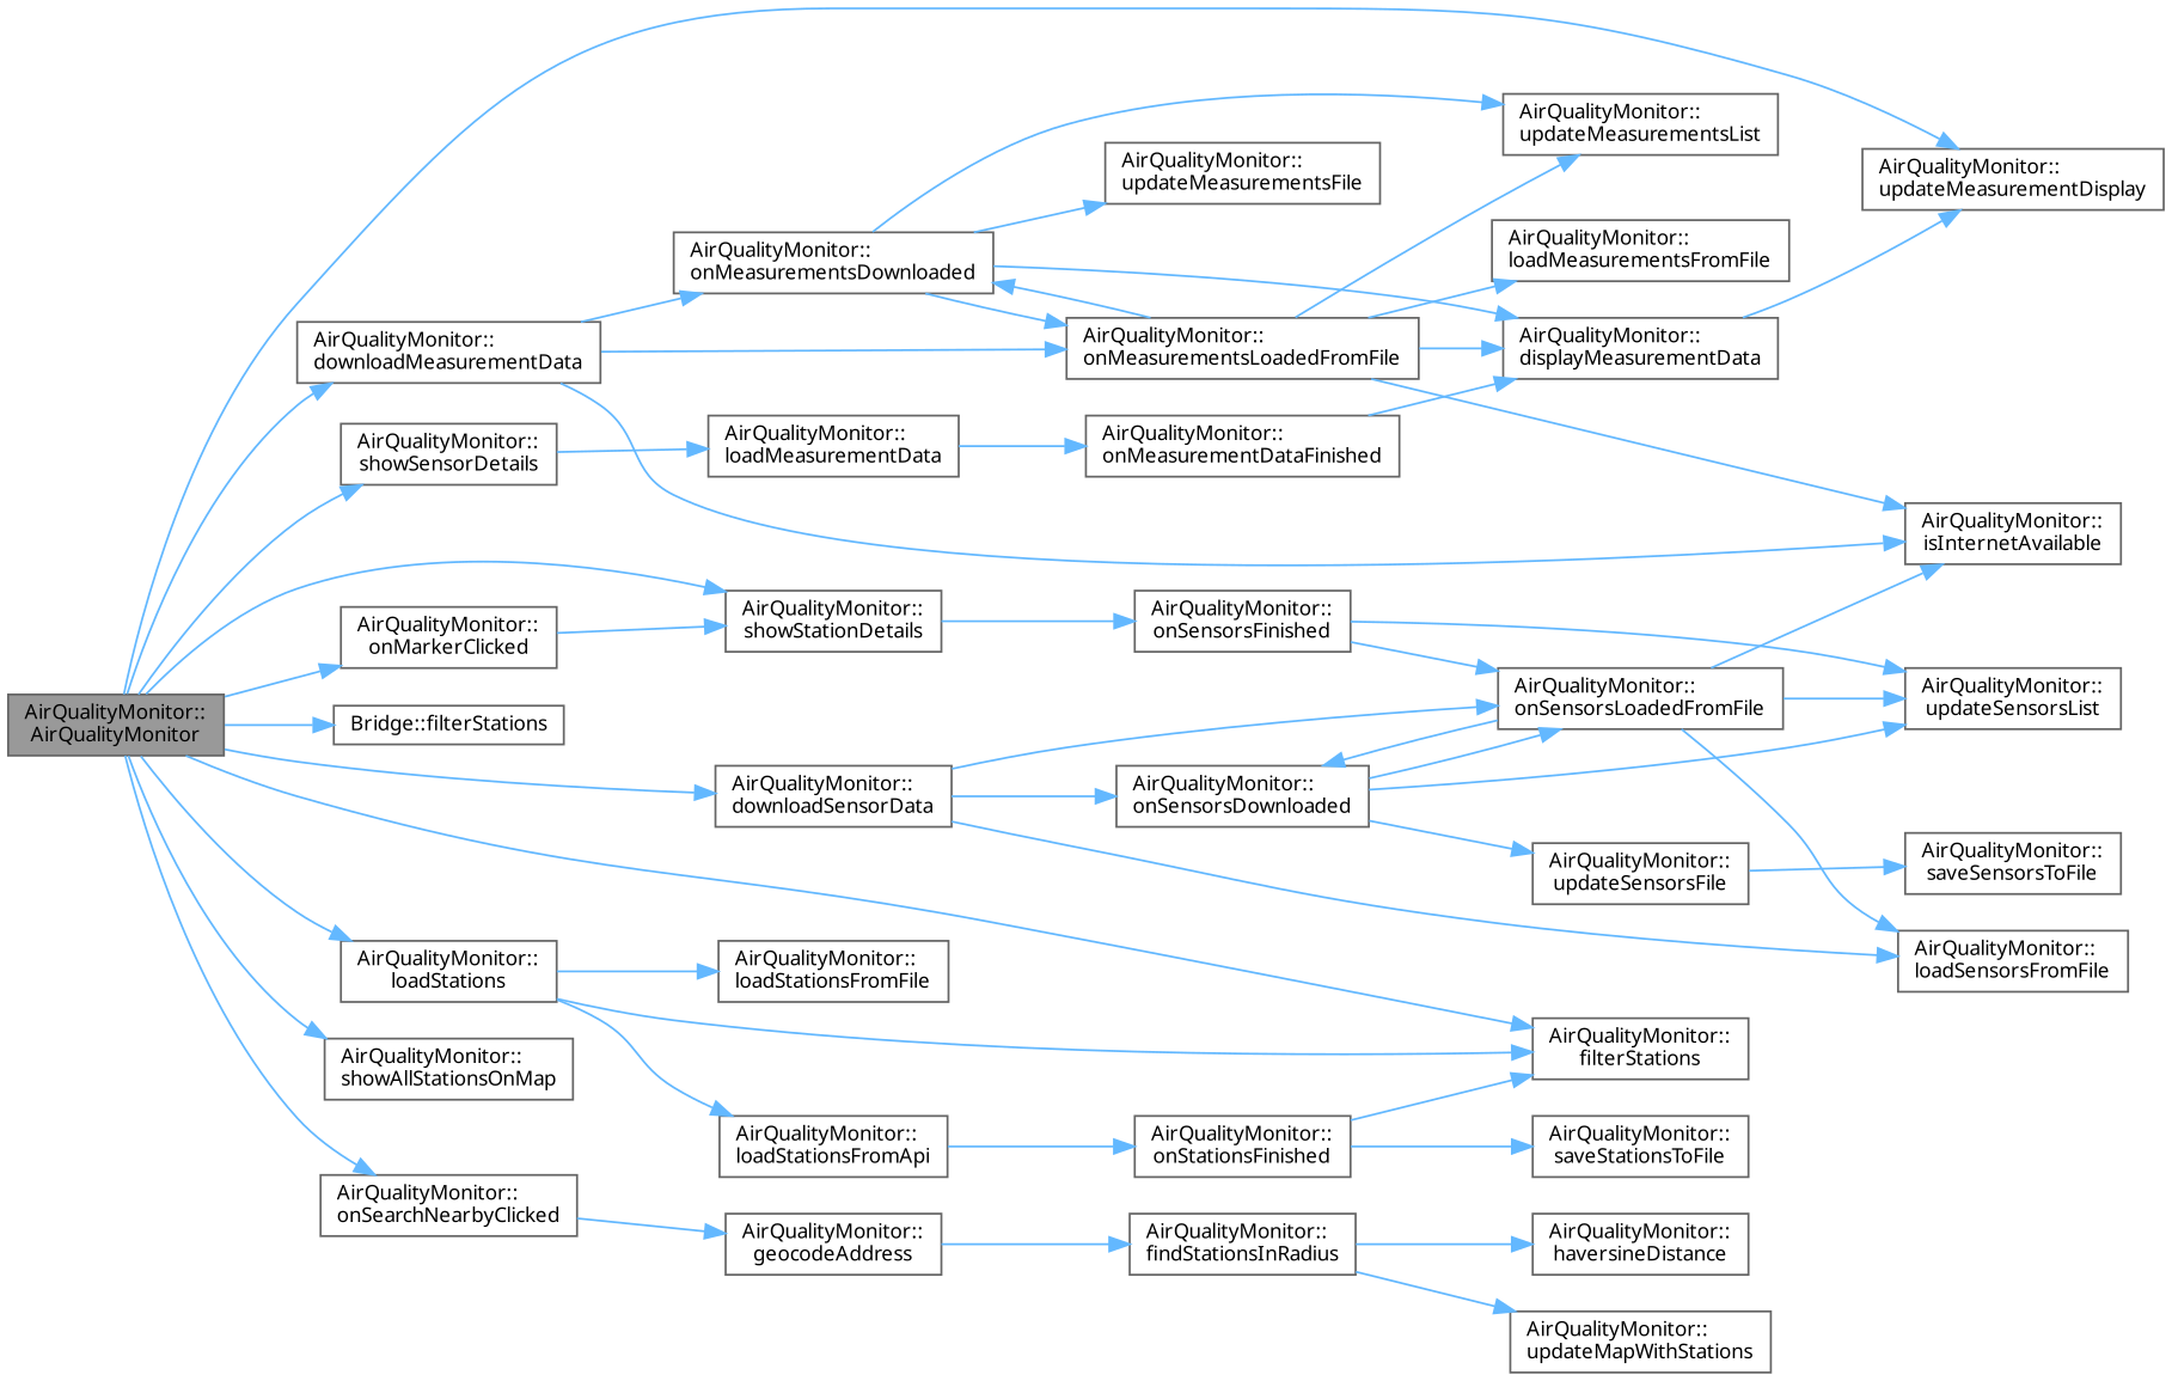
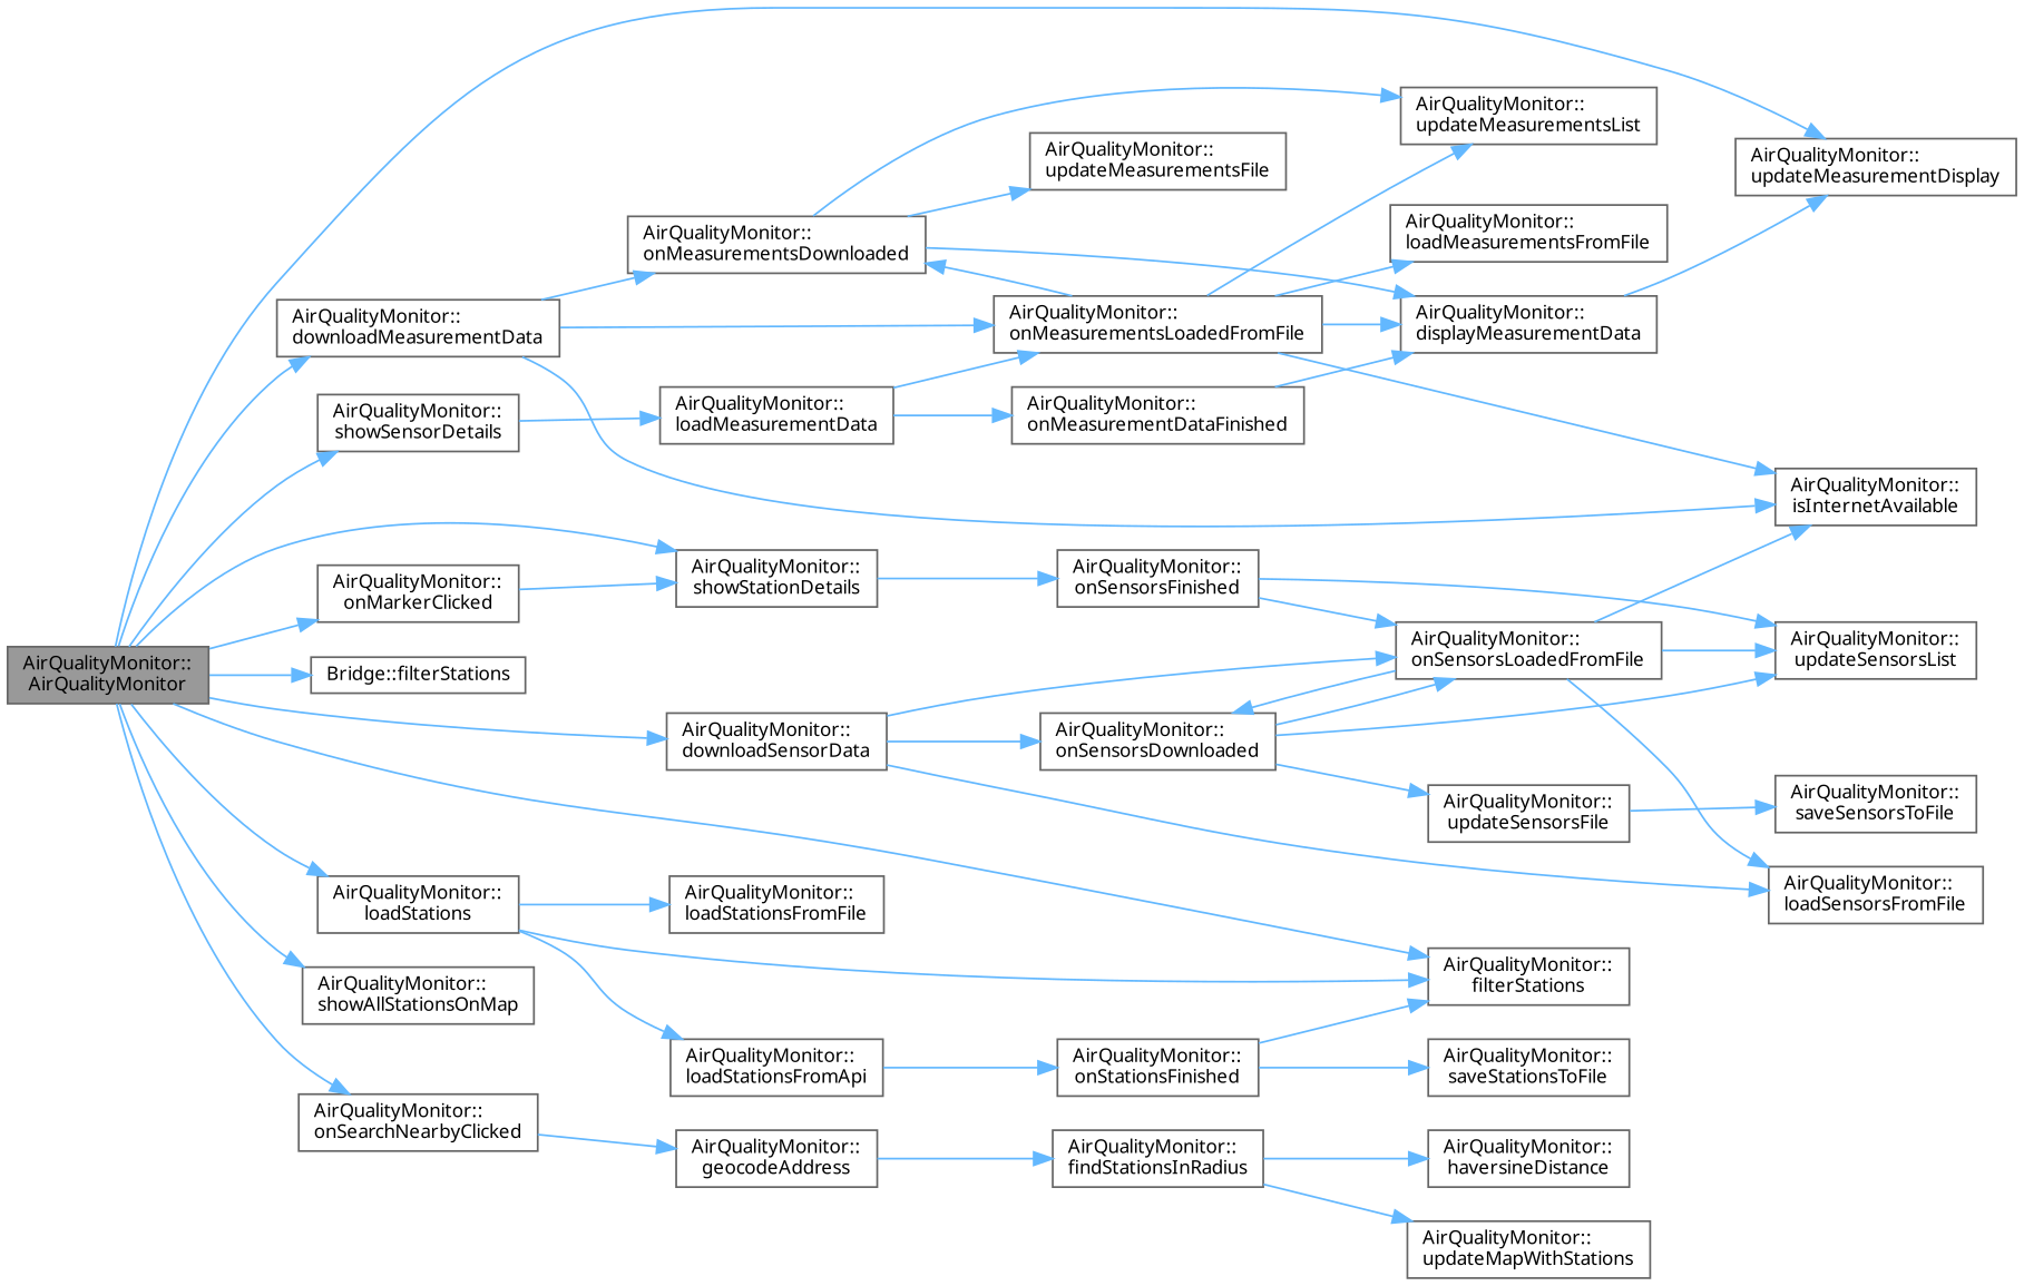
  digraph {
    fontname="Noto Sans"
    rankdir=LR
    node [color=grey40 fillcolor=white fontname="Noto Sans" fontsize=10 shape=box style=filled]
    edge [color=steelblue1 fontname="Noto Sans" fontsize=10 labelfontname=Helvetica labelfontsize=10 style=solid]
    n1 [color=gray40 fillcolor=grey60 fontcolor=black height=0.2 label="AirQualityMonitor::\lAirQualityMonitor" width=0.4]
    n2 [height=0.2 label="AirQualityMonitor::\ldownloadMeasurementData" width=0.4]
    n3 [height=0.2 label="AirQualityMonitor::\lupdateMeasurementDisplay" width=0.4]
    n4 [height=0.2 label="AirQualityMonitor::\ldownloadSensorData" width=0.4]
    n5 [height=0.2 label="AirQualityMonitor::\lfilterStations" width=0.4]
    n6 [height=0.2 label="AirQualityMonitor::\lloadStations" width=0.4]
    n7 [height=0.2 label="Bridge::filterStations" width=0.4]
    n8 [height=0.2 label="AirQualityMonitor::\lonMarkerClicked" width=0.4]
    n9 [height=0.2 label="AirQualityMonitor::\lshowStationDetails" width=0.4]
    n10 [height=0.2 label="AirQualityMonitor::\lonSearchNearbyClicked" width=0.4]
    n11 [height=0.2 label="AirQualityMonitor::\lshowAllStationsOnMap" width=0.4]
    n12 [height=0.2 label="AirQualityMonitor::\lshowSensorDetails" width=0.4]
    n13 [height=0.2 label="AirQualityMonitor::\lisInternetAvailable" width=0.4]
    n14 [height=0.2 label="AirQualityMonitor::\lonMeasurementsDownloaded" width=0.4]
    n15 [height=0.2 label="AirQualityMonitor::\lonMeasurementsLoadedFromFile" width=0.4]
    n16 [height=0.2 label="AirQualityMonitor::\lloadSensorsFromFile" width=0.4]
    n17 [height=0.2 label="AirQualityMonitor::\lonSensorsDownloaded" width=0.4]
    n18 [height=0.2 label="AirQualityMonitor::\lonSensorsLoadedFromFile" width=0.4]
    n19 [height=0.2 label="AirQualityMonitor::\lloadStationsFromApi" width=0.4]
    n20 [height=0.2 label="AirQualityMonitor::\lloadStationsFromFile" width=0.4]
    n21 [height=0.2 label="AirQualityMonitor::\lonSensorsFinished" width=0.4]
    n22 [height=0.2 label="AirQualityMonitor::\lgeocodeAddress" width=0.4]
    n23 [height=0.2 label="AirQualityMonitor::\lloadMeasurementData" width=0.4]
    n24 [height=0.2 label="AirQualityMonitor::\ldisplayMeasurementData" width=0.4]
    n25 [height=0.2 label="AirQualityMonitor::\lupdateMeasurementsList" width=0.4]
    n26 [height=0.2 label="AirQualityMonitor::\lupdateMeasurementsFile" width=0.4]
    n27 [height=0.2 label="AirQualityMonitor::\lloadMeasurementsFromFile" width=0.4]
    n28 [height=0.2 label="AirQualityMonitor::\lupdateSensorsList" width=0.4]
    n29 [height=0.2 label="AirQualityMonitor::\lupdateSensorsFile" width=0.4]
    n30 [height=0.2 label="AirQualityMonitor::\lsaveSensorsToFile" width=0.4]
    n31 [height=0.2 label="AirQualityMonitor::\lonStationsFinished" width=0.4]
    n32 [height=0.2 label="AirQualityMonitor::\lsaveStationsToFile" width=0.4]
    n33 [height=0.2 label="AirQualityMonitor::\lfindStationsInRadius" width=0.4]
    n34 [height=0.2 label="AirQualityMonitor::\lhaversineDistance" width=0.4]
    n35 [height=0.2 label="AirQualityMonitor::\lupdateMapWithStations" width=0.4]
    n36 [height=0.2 label="AirQualityMonitor::\lonMeasurementDataFinished" width=0.4]
    n1 -> n2
    n1 -> n3
    n1 -> n4
    n1 -> n5
    n1 -> n6
    n1 -> n7
    n1 -> n8
    n1 -> n9
    n1 -> n10
    n1 -> n11
    n1 -> n12
    n2 -> n13
    n2 -> n14
    n2 -> n15
    n4 -> n16
    n4 -> n17
    n4 -> n18
    n6 -> n5
    n6 -> n19
    n6 -> n20
    n8 -> n9
    n9 -> n21
    n10 -> n22
    n12 -> n23
-   n14 -> n15
+   n23 -> n15
    n14 -> n24
    n14 -> n25
    n14 -> n26
    n15 -> n13
    n15 -> n14
    n15 -> n24
    n15 -> n25
    n15 -> n27
    n17 -> n18
    n17 -> n28
    n17 -> n29
    n18 -> n13
    n18 -> n16
    n18 -> n17
    n18 -> n28
    n19 -> n31
    n21 -> n18
    n21 -> n28
    n22 -> n33
    n23 -> n36
    n24 -> n3
    n29 -> n30
    n31 -> n5
    n31 -> n32
    n33 -> n34
    n33 -> n35
    n36 -> n24
  }
